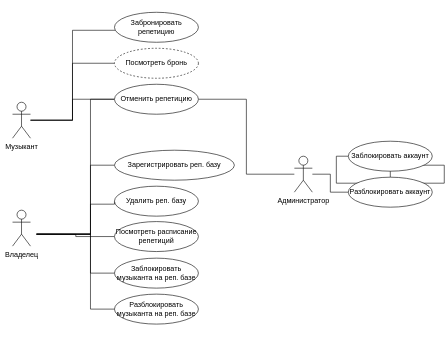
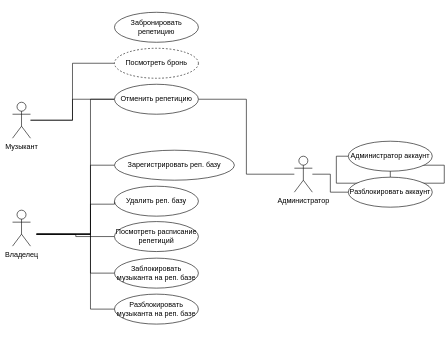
  <mxCell id="0" />
  <mxCell id="1" parent="0" />
- <mxCell id="2" style="edgeStyle=orthogonalEdgeStyle;rounded=0;orthogonalLoop=1;jettySize=auto;html=1;endArrow=none;endFill=0;" parent="1" source="3" target="4" edge="1"><mxGeometry relative="1" as="geometry"><Array as="points"><mxPoint x="120" y="200" /><mxPoint x="120" y="50" /></Array></mxGeometry></mxCell>
  <mxCell id="3" value="Музыкант" style="shape=umlActor;verticalLabelPosition=bottom;verticalAlign=top;html=1;" parent="1" vertex="1"><mxGeometry x="20" y="170" width="30" height="60" as="geometry" /></mxCell>
  <mxCell id="4" value="Забронировать репетицию" style="ellipse;whiteSpace=wrap;html=1;" parent="1" vertex="1"><mxGeometry x="190" y="20" width="140" height="50" as="geometry" /></mxCell>
  <mxCell id="5" style="edgeStyle=orthogonalEdgeStyle;rounded=0;orthogonalLoop=1;jettySize=auto;html=1;exitX=0;exitY=0.5;exitDx=0;exitDy=0;endArrow=none;endFill=0;" parent="1" source="8" target="3" edge="1"><mxGeometry relative="1" as="geometry" /></mxCell>
  <mxCell id="6" style="edgeStyle=orthogonalEdgeStyle;rounded=0;orthogonalLoop=1;jettySize=auto;html=1;exitX=0;exitY=0.5;exitDx=0;exitDy=0;endArrow=none;endFill=0;" edge="1" parent="1" source="8"><mxGeometry relative="1" as="geometry"><mxPoint x="60" y="390" as="targetPoint" /><Array as="points"><mxPoint x="150" y="165" /><mxPoint x="150" y="390" /></Array></mxGeometry></mxCell>
  <mxCell id="7" style="edgeStyle=orthogonalEdgeStyle;rounded=0;orthogonalLoop=1;jettySize=auto;html=1;exitX=1;exitY=0.5;exitDx=0;exitDy=0;endArrow=none;endFill=0;" edge="1" parent="1" source="8"><mxGeometry relative="1" as="geometry"><mxPoint x="490" y="290" as="targetPoint" /><Array as="points"><mxPoint x="410" y="165" /><mxPoint x="410" y="290" /></Array></mxGeometry></mxCell>
  <mxCell id="8" value="Отменить репетицию" style="ellipse;whiteSpace=wrap;html=1;" parent="1" vertex="1"><mxGeometry x="190" y="140" width="140" height="50" as="geometry" /></mxCell>
  <mxCell id="9" style="edgeStyle=orthogonalEdgeStyle;rounded=0;orthogonalLoop=1;jettySize=auto;html=1;exitX=0;exitY=0.5;exitDx=0;exitDy=0;endArrow=none;endFill=0;" edge="1" parent="1" source="10"><mxGeometry relative="1" as="geometry"><mxPoint x="50" y="200" as="targetPoint" /><Array as="points"><mxPoint x="120" y="105" /><mxPoint x="120" y="200" /></Array></mxGeometry></mxCell>
  <mxCell id="10" value="Посмотреть бронь" style="ellipse;whiteSpace=wrap;html=1;dashed=1;" parent="1" vertex="1"><mxGeometry x="190" y="80" width="140" height="50" as="geometry" /></mxCell>
  <mxCell id="11" style="edgeStyle=orthogonalEdgeStyle;rounded=0;orthogonalLoop=1;jettySize=auto;html=1;exitX=0;exitY=0.5;exitDx=0;exitDy=0;endArrow=none;endFill=0;" edge="1" parent="1" source="12"><mxGeometry relative="1" as="geometry"><mxPoint x="60" y="390" as="targetPoint" /><Array as="points"><mxPoint x="150" y="275" /><mxPoint x="150" y="390" /></Array></mxGeometry></mxCell>
  <mxCell id="12" value="Зарегистрировать реп. базу" style="ellipse;whiteSpace=wrap;html=1;" vertex="1" parent="1"><mxGeometry x="190" y="250" width="200" height="50" as="geometry" /></mxCell>
  <mxCell id="13" style="edgeStyle=orthogonalEdgeStyle;rounded=0;orthogonalLoop=1;jettySize=auto;html=1;exitX=0;exitY=0.5;exitDx=0;exitDy=0;endArrow=none;endFill=0;" edge="1" parent="1" source="14"><mxGeometry relative="1" as="geometry"><mxPoint x="60" y="390" as="targetPoint" /></mxGeometry></mxCell>
  <mxCell id="14" value="Посмотреть расписание репетиций" style="ellipse;whiteSpace=wrap;html=1;" vertex="1" parent="1"><mxGeometry x="190" y="369" width="140" height="50" as="geometry" /></mxCell>
  <mxCell id="15" style="edgeStyle=orthogonalEdgeStyle;rounded=0;orthogonalLoop=1;jettySize=auto;html=1;exitX=0;exitY=0.5;exitDx=0;exitDy=0;endArrow=none;endFill=0;" edge="1" parent="1" source="16"><mxGeometry relative="1" as="geometry"><mxPoint x="60" y="390" as="targetPoint" /><Array as="points"><mxPoint x="190" y="340" /><mxPoint x="150" y="340" /><mxPoint x="150" y="390" /></Array></mxGeometry></mxCell>
  <mxCell id="16" value="Удалить реп. базу" style="ellipse;whiteSpace=wrap;html=1;" vertex="1" parent="1"><mxGeometry x="190" y="310" width="140" height="50" as="geometry" /></mxCell>
  <mxCell id="17" style="edgeStyle=orthogonalEdgeStyle;rounded=0;orthogonalLoop=1;jettySize=auto;html=1;exitX=0;exitY=0.5;exitDx=0;exitDy=0;endArrow=none;endFill=0;" edge="1" parent="1" source="18"><mxGeometry relative="1" as="geometry"><mxPoint x="60" y="390" as="targetPoint" /><Array as="points"><mxPoint x="150" y="455" /><mxPoint x="150" y="390" /></Array></mxGeometry></mxCell>
  <mxCell id="18" value="Заблокировать музыканта на реп. базе" style="ellipse;whiteSpace=wrap;html=1;" vertex="1" parent="1"><mxGeometry x="190" y="430" width="140" height="50" as="geometry" /></mxCell>
  <mxCell id="19" style="edgeStyle=orthogonalEdgeStyle;rounded=0;orthogonalLoop=1;jettySize=auto;html=1;exitX=0;exitY=0.5;exitDx=0;exitDy=0;endArrow=none;endFill=0;" edge="1" parent="1" source="20"><mxGeometry relative="1" as="geometry"><mxPoint x="60" y="390" as="targetPoint" /><Array as="points"><mxPoint x="150" y="515" /><mxPoint x="150" y="390" /></Array></mxGeometry></mxCell>
  <mxCell id="20" value="Разблокировать музыканта на реп. базе" style="ellipse;whiteSpace=wrap;html=1;" vertex="1" parent="1"><mxGeometry x="190" y="490" width="140" height="50" as="geometry" /></mxCell>
  <mxCell id="21" value="Владелец" style="shape=umlActor;verticalLabelPosition=bottom;verticalAlign=top;html=1;" vertex="1" parent="1"><mxGeometry x="20" y="350" width="30" height="60" as="geometry" /></mxCell>
  <mxCell id="22" value="Администратор" style="shape=umlActor;verticalLabelPosition=bottom;verticalAlign=top;html=1;" vertex="1" parent="1"><mxGeometry x="490" y="260" width="30" height="60" as="geometry" /></mxCell>
  <mxCell id="23" style="edgeStyle=orthogonalEdgeStyle;rounded=0;orthogonalLoop=1;jettySize=auto;html=1;exitX=0;exitY=0.5;exitDx=0;exitDy=0;endArrow=none;endFill=0;" edge="1" parent="1" source="24" target="26"><mxGeometry relative="1" as="geometry" /></mxCell>
- <mxCell id="24" value="Заблокировать аккаунт" style="ellipse;whiteSpace=wrap;html=1;" vertex="1" parent="1"><mxGeometry x="580" y="235" width="140" height="50" as="geometry" /></mxCell>
+ <mxCell id="24" value="Администратор аккаунт" style="ellipse;whiteSpace=wrap;html=1;" vertex="1" parent="1"><mxGeometry x="580" y="235" width="140" height="50" as="geometry" /></mxCell>
  <mxCell id="25" style="edgeStyle=orthogonalEdgeStyle;rounded=0;orthogonalLoop=1;jettySize=auto;html=1;exitX=0;exitY=0.5;exitDx=0;exitDy=0;endArrow=none;endFill=0;" edge="1" parent="1" source="26"><mxGeometry relative="1" as="geometry"><mxPoint x="520" y="290" as="targetPoint" /><Array as="points"><mxPoint x="550" y="320" /><mxPoint x="550" y="290" /></Array></mxGeometry></mxCell>
  <mxCell id="26" value="Разблокировать аккаунт" style="ellipse;whiteSpace=wrap;html=1;" vertex="1" parent="1"><mxGeometry x="580" y="295" width="140" height="50" as="geometry" /></mxCell>
